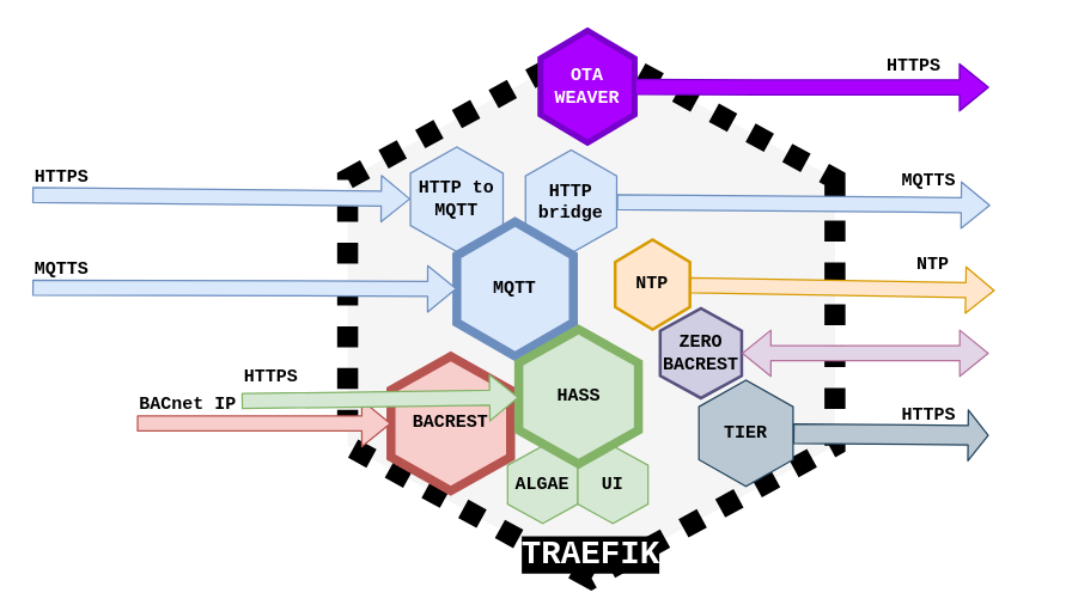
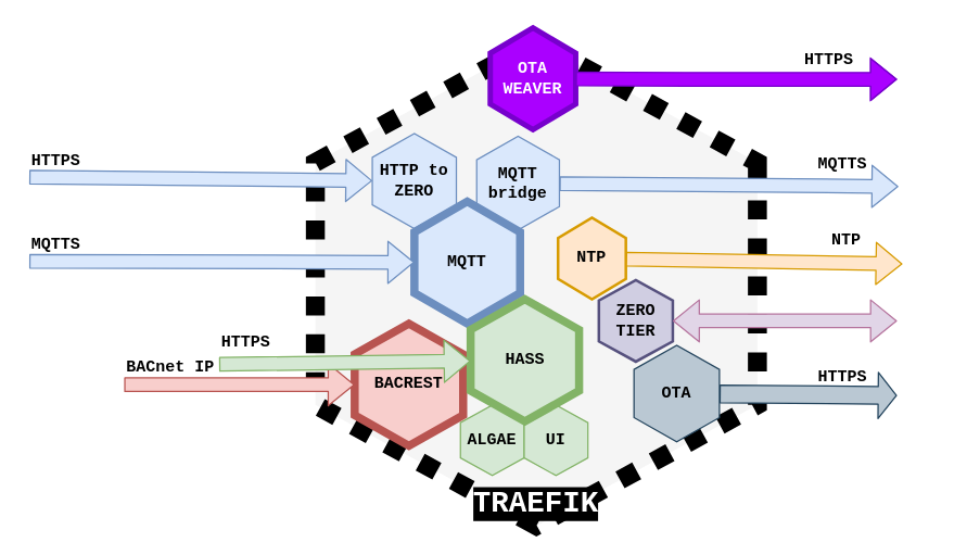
  <mxCell id="0" />
  <mxCell id="1" parent="0" />
  <mxCell id="2" value="&lt;font style=&quot;font-size: 22px&quot; color=&quot;#FFFFFF&quot;&gt;&lt;span style=&quot;background-color: rgb(0 , 0 , 0)&quot;&gt;TRAEFIK&lt;/span&gt;&lt;/font&gt;" style="shape=hexagon;perimeter=hexagonPerimeter2;whiteSpace=wrap;html=1;direction=south;dashed=1;dashPattern=1 1;verticalAlign=bottom;fillColor=#f5f5f5;strokeColor=#000000;fontColor=#000000;strokeWidth=14;fontFamily=Courier New;fontStyle=1" vertex="1" parent="1"><mxGeometry x="232" y="30" width="326" height="357" as="geometry" /></mxCell>
- <mxCell id="3" value="HTTP to MQTT" style="shape=hexagon;perimeter=hexagonPerimeter2;whiteSpace=wrap;html=1;direction=south;fillColor=#dae8fc;strokeColor=#6c8ebf;fontFamily=Courier New;fontStyle=1;fontColor=#000000;" vertex="1" parent="1"><mxGeometry x="274" y="98" width="62" height="70" as="geometry" /></mxCell>
+ <mxCell id="3" value="HTTP to ZERO" style="shape=hexagon;perimeter=hexagonPerimeter2;whiteSpace=wrap;html=1;direction=south;fillColor=#dae8fc;strokeColor=#6c8ebf;fontFamily=Courier New;fontStyle=1;fontColor=#000000;" vertex="1" parent="1"><mxGeometry x="274" y="98" width="62" height="70" as="geometry" /></mxCell>
  <mxCell id="4" value="NTP" style="shape=hexagon;perimeter=hexagonPerimeter2;whiteSpace=wrap;html=1;direction=south;fillColor=#ffe6cc;strokeColor=#d79b00;fontFamily=Courier New;fontStyle=1;fontColor=#000000;strokeWidth=2;" vertex="1" parent="1"><mxGeometry x="411" y="160" width="50" height="60" as="geometry" /></mxCell>
  <mxCell id="5" value="" style="shape=flexArrow;endArrow=classic;html=1;fillColor=#dae8fc;strokeColor=#6c8ebf;fontFamily=Courier New;fontStyle=1;fontColor=#000000;" edge="1" parent="1" source="6"><mxGeometry width="50" height="50" relative="1" as="geometry"><mxPoint x="457.5" y="107" as="sourcePoint" /><mxPoint x="662" y="137" as="targetPoint" /></mxGeometry></mxCell>
- <mxCell id="6" value="&lt;div&gt;HTTP&lt;/div&gt;&lt;div&gt;bridge&lt;br&gt;&lt;/div&gt;" style="shape=hexagon;perimeter=hexagonPerimeter2;whiteSpace=wrap;html=1;direction=south;fillColor=#dae8fc;strokeColor=#6c8ebf;fontFamily=Courier New;fontStyle=1;fontColor=#000000;" vertex="1" parent="1"><mxGeometry x="351" y="100" width="61" height="69" as="geometry" /></mxCell>
+ <mxCell id="6" value="&lt;div&gt;MQTT&lt;/div&gt;&lt;div&gt;bridge&lt;br&gt;&lt;/div&gt;" style="shape=hexagon;perimeter=hexagonPerimeter2;whiteSpace=wrap;html=1;direction=south;fillColor=#dae8fc;strokeColor=#6c8ebf;fontFamily=Courier New;fontStyle=1;fontColor=#000000;" vertex="1" parent="1"><mxGeometry x="351" y="100" width="61" height="69" as="geometry" /></mxCell>
  <mxCell id="7" value="" style="shape=flexArrow;endArrow=classic;html=1;fillColor=#dae8fc;strokeColor=#6c8ebf;fontFamily=Courier New;fontStyle=1;fontColor=#000000;" edge="1" parent="1" target="3"><mxGeometry width="50" height="50" relative="1" as="geometry"><mxPoint x="21" y="130" as="sourcePoint" /><mxPoint x="477.5" y="-23" as="targetPoint" /></mxGeometry></mxCell>
  <mxCell id="8" value="" style="group" vertex="1" connectable="0" parent="1"><mxGeometry x="21" y="148" width="362" height="90" as="geometry" /></mxCell>
  <mxCell id="9" value="MQTT" style="shape=hexagon;perimeter=hexagonPerimeter2;whiteSpace=wrap;html=1;direction=south;fillColor=#dae8fc;strokeColor=#6c8ebf;strokeWidth=6;fontFamily=Courier New;fontStyle=1;fontColor=#000000;" vertex="1" parent="8"><mxGeometry x="284.046" width="77.954" height="90" as="geometry" /></mxCell>
  <mxCell id="10" value="" style="shape=flexArrow;endArrow=classic;html=1;fillColor=#dae8fc;strokeColor=#6c8ebf;fontFamily=Courier New;fontStyle=1;fontColor=#000000;" edge="1" parent="8" target="9"><mxGeometry width="50" height="50" relative="1" as="geometry"><mxPoint y="44" as="sourcePoint" /><mxPoint x="284.046" y="39.5" as="targetPoint" /></mxGeometry></mxCell>
  <mxCell id="11" value="MQTTS" style="text;html=1;resizable=0;points=[];autosize=1;align=left;verticalAlign=top;spacingTop=-4;fontFamily=Courier New;fontStyle=1;fontColor=#000000;" vertex="1" parent="8"><mxGeometry x="-0.153" y="22" width="50" height="20" as="geometry" /></mxCell>
  <mxCell id="12" value="" style="group;strokeWidth=2;" vertex="1" connectable="0" parent="1"><mxGeometry x="339" y="298" width="94" height="52" as="geometry" /></mxCell>
  <mxCell id="13" value="ALGAE" style="shape=hexagon;perimeter=hexagonPerimeter2;whiteSpace=wrap;html=1;direction=south;fillColor=#d5e8d4;strokeColor=#82b366;fontFamily=Courier New;fontStyle=1;fontColor=#000000;" vertex="1" parent="12"><mxGeometry width="47" height="52" as="geometry" /></mxCell>
  <mxCell id="14" value="UI" style="shape=hexagon;perimeter=hexagonPerimeter2;whiteSpace=wrap;html=1;direction=south;fillColor=#d5e8d4;strokeColor=#82b366;fontFamily=Courier New;fontStyle=1;fontColor=#000000;" vertex="1" parent="12"><mxGeometry x="47" width="47" height="52" as="geometry" /></mxCell>
  <mxCell id="15" value="BACREST" style="shape=hexagon;perimeter=hexagonPerimeter2;whiteSpace=wrap;html=1;direction=south;fillColor=#f8cecc;strokeColor=#b85450;fontFamily=Courier New;fontStyle=1;fontColor=#000000;strokeWidth=6;" vertex="1" parent="1"><mxGeometry x="261" y="238" width="80" height="90" as="geometry" /></mxCell>
  <mxCell id="16" value="BACnet IP" style="text;html=1;resizable=0;points=[];autosize=1;align=left;verticalAlign=top;spacingTop=-4;fontFamily=Courier New;fontStyle=1;fontColor=#000000;" vertex="1" parent="1"><mxGeometry x="91" y="261" width="80" height="20" as="geometry" /></mxCell>
  <mxCell id="17" value="" style="shape=flexArrow;endArrow=classic;html=1;fillColor=#f8cecc;strokeColor=#b85450;fontFamily=Courier New;fontStyle=1;fontColor=#000000;" edge="1" parent="1" target="15"><mxGeometry width="50" height="50" relative="1" as="geometry"><mxPoint x="91" y="283" as="sourcePoint" /><mxPoint x="190.928" y="326.121" as="targetPoint" /></mxGeometry></mxCell>
  <mxCell id="18" value="&lt;b&gt;HTTPS&lt;/b&gt;" style="text;html=1;fontFamily=Courier New;fontColor=#000000;" vertex="1" parent="1"><mxGeometry x="21" y="105" width="90" height="30" as="geometry" /></mxCell>
  <mxCell id="19" value="&lt;b&gt;MQTTS&lt;/b&gt;" style="text;html=1;fontFamily=Courier New;fontColor=#000000;" vertex="1" parent="1"><mxGeometry x="601" y="107" width="60" height="30" as="geometry" /></mxCell>
- <mxCell id="20" value="&lt;div&gt;ZERO&lt;/div&gt;&lt;div&gt;BACREST&lt;/div&gt;" style="shape=hexagon;perimeter=hexagonPerimeter2;whiteSpace=wrap;html=1;direction=south;fillColor=#d0cee2;strokeColor=#56517e;fontFamily=Courier New;fontStyle=1;fontColor=#000000;strokeWidth=2;" vertex="1" parent="1"><mxGeometry x="441.091" y="206" width="54.545" height="60" as="geometry" /></mxCell>
+ <mxCell id="20" value="&lt;div&gt;ZERO&lt;/div&gt;&lt;div&gt;TIER&lt;/div&gt;" style="shape=hexagon;perimeter=hexagonPerimeter2;whiteSpace=wrap;html=1;direction=south;fillColor=#d0cee2;strokeColor=#56517e;fontFamily=Courier New;fontStyle=1;fontColor=#000000;strokeWidth=2;" vertex="1" parent="1"><mxGeometry x="441.091" y="206" width="54.545" height="60" as="geometry" /></mxCell>
  <mxCell id="21" value="&lt;div&gt;OTA&lt;/div&gt;&lt;div&gt;WEAVER&lt;br&gt;&lt;/div&gt;" style="shape=hexagon;perimeter=hexagonPerimeter2;whiteSpace=wrap;html=1;direction=south;fillColor=#aa00ff;strokeColor=#7700CC;fontFamily=Courier New;fontStyle=1;fontColor=#ffffff;strokeWidth=4;" vertex="1" parent="1"><mxGeometry x="361" y="20" width="63" height="75" as="geometry" /></mxCell>
  <mxCell id="22" value="" style="shape=flexArrow;endArrow=classic;html=1;fillColor=#bac8d3;strokeColor=#23445d;width=13;endSize=4.15;fontFamily=Courier New;fontStyle=1;fontColor=#000000;entryX=0.667;entryY=0.9;entryDx=0;entryDy=0;entryPerimeter=0;" edge="1" parent="1" source="23" target="24"><mxGeometry width="50" height="50" relative="1" as="geometry"><mxPoint x="520.5" y="239" as="sourcePoint" /><mxPoint x="661" y="291" as="targetPoint" /></mxGeometry></mxCell>
- <mxCell id="23" value="TIER" style="shape=hexagon;perimeter=hexagonPerimeter2;whiteSpace=wrap;html=1;direction=south;fillColor=#bac8d3;strokeColor=#23445d;fontFamily=Courier New;fontStyle=1;fontColor=#000000;" vertex="1" parent="1"><mxGeometry x="467" y="254" width="63" height="71" as="geometry" /></mxCell>
+ <mxCell id="23" value="OTA" style="shape=hexagon;perimeter=hexagonPerimeter2;whiteSpace=wrap;html=1;direction=south;fillColor=#bac8d3;strokeColor=#23445d;fontFamily=Courier New;fontStyle=1;fontColor=#000000;" vertex="1" parent="1"><mxGeometry x="467" y="254" width="63" height="71" as="geometry" /></mxCell>
  <mxCell id="24" value="&lt;b&gt;HTTPS&lt;/b&gt;" style="text;html=1;fontFamily=Courier New;fontColor=#000000;" vertex="1" parent="1"><mxGeometry x="601" y="264" width="90" height="30" as="geometry" /></mxCell>
  <mxCell id="25" value="" style="shape=flexArrow;endArrow=classic;html=1;fontFamily=Courier New;fontColor=#000000;fillColor=#ffe6cc;strokeColor=#d79b00;entryX=0.9;entryY=1.033;entryDx=0;entryDy=0;entryPerimeter=0;" edge="1" parent="1" source="4" target="26"><mxGeometry width="50" height="50" relative="1" as="geometry"><mxPoint x="21" y="458" as="sourcePoint" /><mxPoint x="741" y="178" as="targetPoint" /></mxGeometry></mxCell>
  <mxCell id="26" value="&lt;div&gt;&lt;b&gt;NTP&lt;/b&gt;&lt;/div&gt;" style="text;html=1;fontFamily=Courier New;fontColor=#000000;" vertex="1" parent="1"><mxGeometry x="611" y="163" width="60" height="30" as="geometry" /></mxCell>
  <mxCell id="27" value="" style="shape=flexArrow;endArrow=classic;startArrow=classic;html=1;fontFamily=Courier New;fontColor=#000000;fillColor=#e1d5e7;strokeColor=#B5739D;" edge="1" parent="1" source="20"><mxGeometry width="50" height="50" relative="1" as="geometry"><mxPoint x="71" y="450" as="sourcePoint" /><mxPoint x="661" y="236" as="targetPoint" /></mxGeometry></mxCell>
  <mxCell id="28" value="" style="shape=flexArrow;endArrow=classic;html=1;strokeColor=#7700CC;fontFamily=Courier New;fontColor=#000000;fillColor=#aa00ff;" edge="1" parent="1" source="21"><mxGeometry width="50" height="50" relative="1" as="geometry"><mxPoint x="15" y="455" as="sourcePoint" /><mxPoint x="661" y="58" as="targetPoint" /><Array as="points"><mxPoint x="505" y="58" /></Array></mxGeometry></mxCell>
  <mxCell id="29" value="&lt;b&gt;HTTPS&lt;/b&gt;" style="text;html=1;fontFamily=Courier New;fontColor=#000000;" vertex="1" parent="1"><mxGeometry x="591" y="30" width="90" height="30" as="geometry" /></mxCell>
  <mxCell id="30" value="" style="group" vertex="1" connectable="0" parent="1"><mxGeometry x="161" y="220" width="265.5" height="90" as="geometry" /></mxCell>
  <mxCell id="31" value="HASS" style="shape=hexagon;perimeter=hexagonPerimeter2;whiteSpace=wrap;html=1;direction=south;fillColor=#d5e8d4;strokeColor=#82b366;strokeWidth=6;fontFamily=Courier New;fontStyle=1;fontColor=#000000;" vertex="1" parent="30"><mxGeometry x="185.5" width="80" height="90" as="geometry" /></mxCell>
  <mxCell id="32" value="" style="shape=flexArrow;endArrow=classic;html=1;fillColor=#d5e8d4;strokeColor=#82b366;fontFamily=Courier New;fontStyle=1;fontColor=#000000;" edge="1" parent="30" target="31"><mxGeometry width="50" height="50" relative="1" as="geometry"><mxPoint y="48" as="sourcePoint" /><mxPoint x="195.5" y="67" as="targetPoint" /></mxGeometry></mxCell>
  <mxCell id="33" value="&lt;b&gt;HTTPS&lt;/b&gt;" style="text;html=1;fontFamily=Courier New;fontColor=#000000;" vertex="1" parent="30"><mxGeometry y="18" width="90" height="30" as="geometry" /></mxCell>
